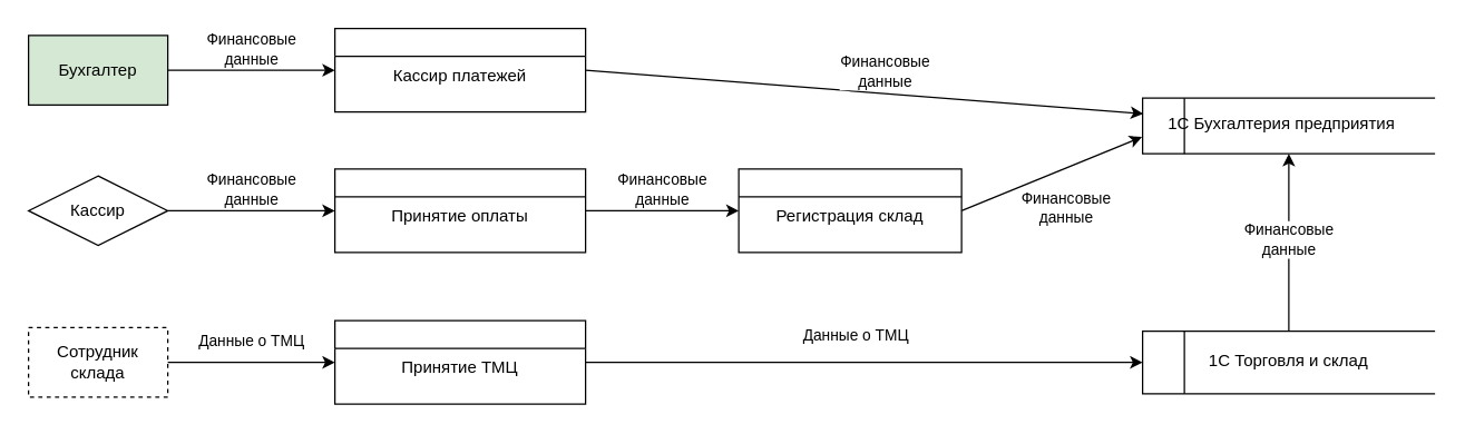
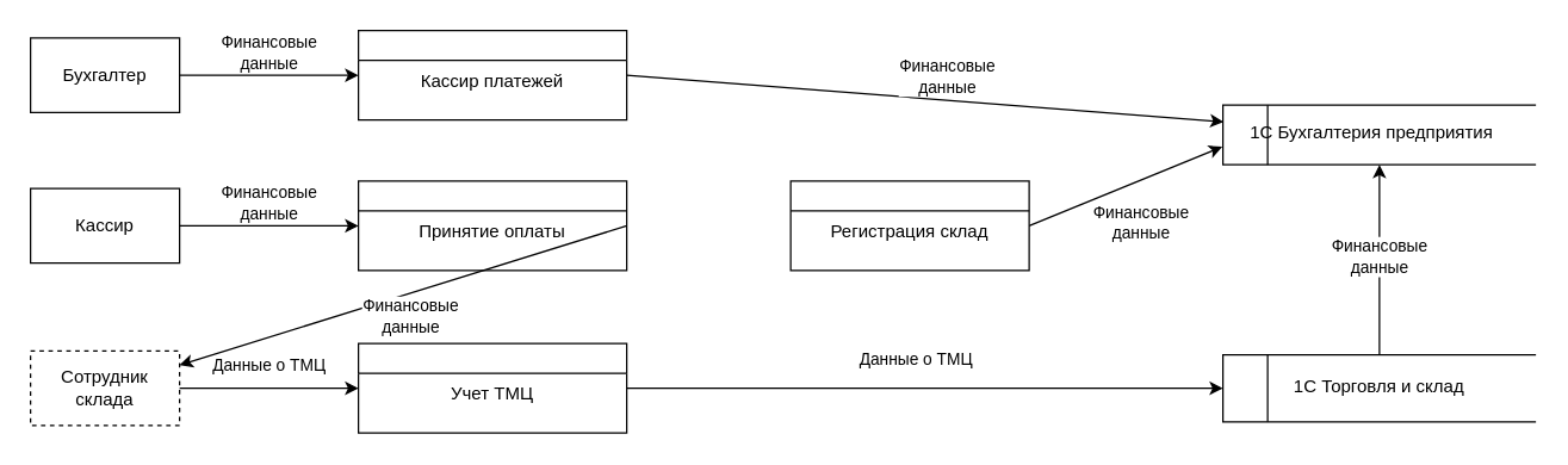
  <mxCell id="0" />
  <mxCell id="1" parent="0" />
  <mxCell id="2" value="" style="html=1;dashed=0;whiteSpace=wrap;shape=mxgraph.dfd.dataStoreID;align=left;spacingLeft=3;points=[[0,0],[0.5,0],[1,0],[0,0.5],[1,0.5],[0,1],[0.5,1],[1,1]];" parent="1" vertex="1"><mxGeometry x="820" y="70" width="210" height="40" as="geometry" /></mxCell>
  <mxCell id="3" value="" style="swimlane;fontStyle=0;childLayout=stackLayout;horizontal=1;startSize=20;fillColor=#ffffff;horizontalStack=0;resizeParent=1;resizeParentMax=0;resizeLast=0;collapsible=0;marginBottom=0;swimlaneFillColor=#ffffff;rounded=0;" parent="1" vertex="1"><mxGeometry x="240" y="20" width="180" height="60" as="geometry" /></mxCell>
  <mxCell id="4" value="Кассир платежей" style="text;whiteSpace=wrap;align=center;" parent="3" vertex="1"><mxGeometry y="20" width="180" height="40" as="geometry" /></mxCell>
- <mxCell id="5" value="Бухгалтер" style="html=1;dashed=0;whiteSpace=wrap;rounded=0;fillColor=#d5e8d4;" parent="1" vertex="1"><mxGeometry x="20" y="25" width="100" height="50" as="geometry" /></mxCell>
+ <mxCell id="5" value="Бухгалтер" style="html=1;dashed=0;whiteSpace=wrap;rounded=0;" parent="1" vertex="1"><mxGeometry x="20" y="25" width="100" height="50" as="geometry" /></mxCell>
  <mxCell id="6" value="Финансовые&lt;div&gt;данные&lt;/div&gt;" style="endArrow=classic;html=1;rounded=0;exitX=1;exitY=0.5;exitDx=0;exitDy=0;entryX=0;entryY=0.5;entryDx=0;entryDy=0;" parent="1" source="5" target="3" edge="1"><mxGeometry y="15" width="50" height="50" relative="1" as="geometry"><mxPoint x="360" y="135" as="sourcePoint" /><mxPoint x="410" y="85" as="targetPoint" /><mxPoint as="offset" /></mxGeometry></mxCell>
  <mxCell id="7" value="1C Бухгалтерия предприятия" style="text;whiteSpace=wrap;align=center;" parent="1" vertex="1"><mxGeometry x="830" y="75" width="180" height="30" as="geometry" /></mxCell>
  <mxCell id="8" value="Финансовые&lt;div&gt;данные&lt;/div&gt;" style="endArrow=classic;html=1;rounded=0;exitX=1;exitY=0.25;exitDx=0;exitDy=0;entryX=0.002;entryY=0.281;entryDx=0;entryDy=0;entryPerimeter=0;" parent="1" source="4" target="2" edge="1"><mxGeometry x="0.068" y="16" width="50" height="50" relative="1" as="geometry"><mxPoint x="420" y="-115" as="sourcePoint" /><mxPoint x="550" y="-115" as="targetPoint" /><mxPoint as="offset" /></mxGeometry></mxCell>
  <mxCell id="9" value="" style="html=1;dashed=0;whiteSpace=wrap;shape=mxgraph.dfd.dataStoreID;align=left;spacingLeft=3;points=[[0,0],[0.5,0],[1,0],[0,0.5],[1,0.5],[0,1],[0.5,1],[1,1]];" parent="1" vertex="1"><mxGeometry x="820" y="237.5" width="210" height="45" as="geometry" /></mxCell>
  <mxCell id="10" value="" style="swimlane;fontStyle=0;childLayout=stackLayout;horizontal=1;startSize=20;fillColor=#ffffff;horizontalStack=0;resizeParent=1;resizeParentMax=0;resizeLast=0;collapsible=0;marginBottom=0;swimlaneFillColor=#ffffff;rounded=0;" parent="1" vertex="1"><mxGeometry x="240" y="230" width="180" height="60" as="geometry" /></mxCell>
- <mxCell id="11" value="Принятие ТМЦ" style="text;whiteSpace=wrap;align=center;" parent="10" vertex="1"><mxGeometry y="20" width="180" height="40" as="geometry" /></mxCell>
+ <mxCell id="11" value="Учет ТМЦ" style="text;whiteSpace=wrap;align=center;" parent="10" vertex="1"><mxGeometry y="20" width="180" height="40" as="geometry" /></mxCell>
  <mxCell id="12" value="Сотрудник склада" style="html=1;dashed=1;whiteSpace=wrap;rounded=0;" parent="1" vertex="1"><mxGeometry x="20" y="235" width="100" height="50" as="geometry" /></mxCell>
  <mxCell id="13" value="Данные о ТМЦ" style="endArrow=classic;html=1;rounded=0;exitX=1;exitY=0.5;exitDx=0;exitDy=0;entryX=0;entryY=0.5;entryDx=0;entryDy=0;" parent="1" source="12" target="10" edge="1"><mxGeometry y="15" width="50" height="50" relative="1" as="geometry"><mxPoint x="360" y="345" as="sourcePoint" /><mxPoint x="410" y="295" as="targetPoint" /><mxPoint as="offset" /></mxGeometry></mxCell>
  <mxCell id="14" value="1C Торговля и склад" style="text;whiteSpace=wrap;align=center;" parent="1" vertex="1"><mxGeometry x="835" y="245" width="180" height="30" as="geometry" /></mxCell>
  <mxCell id="15" value="Данные о ТМЦ" style="endArrow=classic;html=1;rounded=0;exitX=1;exitY=0.25;exitDx=0;exitDy=0;entryX=0;entryY=0.5;entryDx=0;entryDy=0;" parent="1" source="11" target="9" edge="1"><mxGeometry x="-0.031" y="19" width="50" height="50" relative="1" as="geometry"><mxPoint x="420" y="95" as="sourcePoint" /><mxPoint x="550" y="95" as="targetPoint" /><mxPoint as="offset" /></mxGeometry></mxCell>
  <mxCell id="16" value="" style="swimlane;fontStyle=0;childLayout=stackLayout;horizontal=1;startSize=20;fillColor=#ffffff;horizontalStack=0;resizeParent=1;resizeParentMax=0;resizeLast=0;collapsible=0;marginBottom=0;swimlaneFillColor=#ffffff;rounded=0;" parent="1" vertex="1"><mxGeometry x="240" y="121" width="180" height="60" as="geometry" /></mxCell>
  <mxCell id="17" value="Принятие оплаты" style="text;whiteSpace=wrap;align=center;" parent="16" vertex="1"><mxGeometry y="20" width="180" height="40" as="geometry" /></mxCell>
- <mxCell id="18" value="Кассир" style="rhombus;html=1;dashed=0;whiteSpace=wrap;" parent="1" vertex="1"><mxGeometry x="20" y="126" width="100" height="50" as="geometry" /></mxCell>
+ <mxCell id="18" value="Кассир" style="html=1;dashed=0;whiteSpace=wrap;rounded=0;" parent="1" vertex="1"><mxGeometry x="20" y="126" width="100" height="50" as="geometry" /></mxCell>
  <mxCell id="19" value="Финансовые&lt;div&gt;данные&lt;/div&gt;" style="endArrow=classic;html=1;rounded=0;exitX=1;exitY=0.5;exitDx=0;exitDy=0;entryX=0;entryY=0.5;entryDx=0;entryDy=0;" parent="1" source="18" target="16" edge="1"><mxGeometry y="15" width="50" height="50" relative="1" as="geometry"><mxPoint x="360" y="236" as="sourcePoint" /><mxPoint x="410" y="186" as="targetPoint" /><mxPoint as="offset" /></mxGeometry></mxCell>
  <mxCell id="20" value="Финансовые&lt;div&gt;данные&lt;/div&gt;" style="endArrow=classic;html=1;rounded=0;exitX=1;exitY=0.25;exitDx=0;exitDy=0;entryX=-0.002;entryY=0.699;entryDx=0;entryDy=0;entryPerimeter=0;" parent="1" source="22" target="2" edge="1"><mxGeometry x="-0.006" y="-26" width="50" height="50" relative="1" as="geometry"><mxPoint x="700" y="150" as="sourcePoint" /><mxPoint x="830" y="151" as="targetPoint" /><mxPoint as="offset" /></mxGeometry></mxCell>
  <mxCell id="21" value="" style="swimlane;fontStyle=0;childLayout=stackLayout;horizontal=1;startSize=20;fillColor=#ffffff;horizontalStack=0;resizeParent=1;resizeParentMax=0;resizeLast=0;collapsible=0;marginBottom=0;swimlaneFillColor=#ffffff;rounded=0;" parent="1" vertex="1"><mxGeometry x="530" y="121" width="160" height="60" as="geometry" /></mxCell>
  <mxCell id="22" value="Регистрация склад" style="text;whiteSpace=wrap;align=center;" parent="21" vertex="1"><mxGeometry y="20" width="160" height="40" as="geometry" /></mxCell>
- <mxCell id="23" value="Финансовые&lt;div&gt;данные&lt;/div&gt;" style="endArrow=classic;html=1;rounded=0;entryX=0;entryY=0.25;entryDx=0;entryDy=0;exitX=1;exitY=0.25;exitDx=0;exitDy=0;" parent="1" source="17" target="22" edge="1"><mxGeometry y="15" width="50" height="50" relative="1" as="geometry"><mxPoint x="440" y="191" as="sourcePoint" /><mxPoint x="520" y="150.55" as="targetPoint" /><mxPoint as="offset" /></mxGeometry></mxCell>
+ <mxCell id="23" value="Финансовые&lt;div&gt;данные&lt;/div&gt;" style="endArrow=classic;html=1;rounded=0;exitX=1;exitY=0.25;exitDx=0;exitDy=0;" parent="1" source="17" target="12" edge="1"><mxGeometry y="15" width="50" height="50" relative="1" as="geometry"><mxPoint x="440" y="191" as="sourcePoint" /><mxPoint x="520" y="150.55" as="targetPoint" /><mxPoint as="offset" /></mxGeometry></mxCell>
  <mxCell id="24" value="Финансовые&lt;div&gt;данные&lt;/div&gt;" style="endArrow=classic;html=1;rounded=0;" parent="1" source="9" target="2" edge="1"><mxGeometry x="0.037" width="50" height="50" relative="1" as="geometry"><mxPoint x="430" y="161" as="sourcePoint" /><mxPoint x="990" y="190" as="targetPoint" /><mxPoint as="offset" /></mxGeometry></mxCell>
